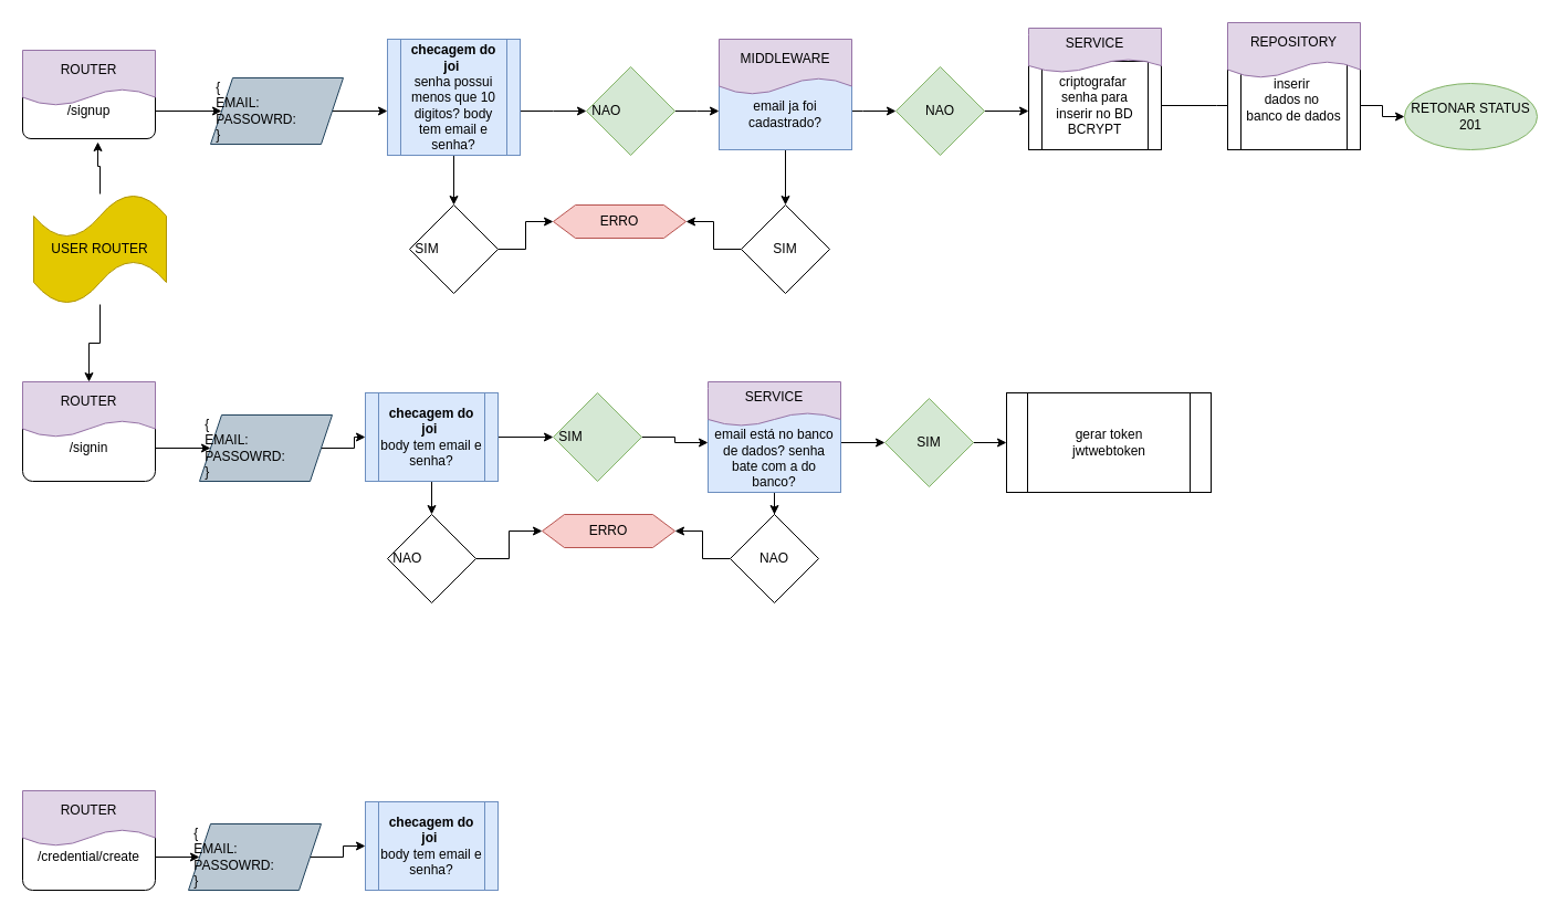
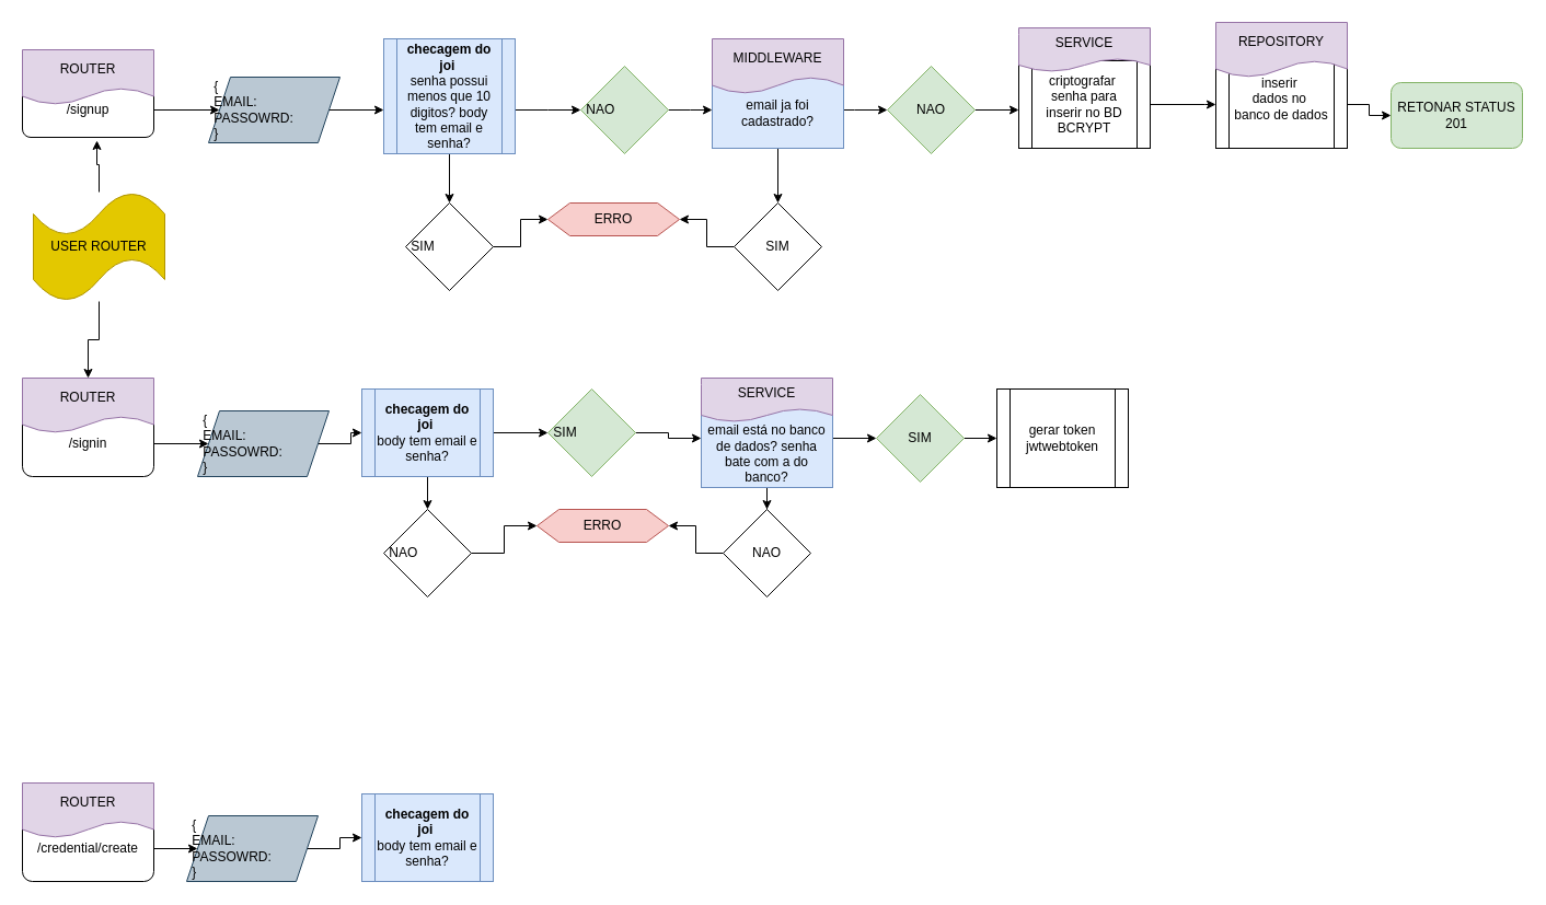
  <mxCell id="0" />
  <mxCell id="1" parent="0" />
  <mxCell id="2" value="" style="edgeStyle=orthogonalEdgeStyle;rounded=0;orthogonalLoop=1;jettySize=auto;html=1;" parent="1" source="3" target="6" edge="1"><mxGeometry relative="1" as="geometry" /></mxCell>
  <mxCell id="3" value="/signup&lt;br&gt;" style="rounded=1;whiteSpace=wrap;html=1;" parent="1" vertex="1"><mxGeometry x="20" y="75" width="120" height="50" as="geometry" /></mxCell>
  <mxCell id="4" value="ROUTER" style="shape=document;whiteSpace=wrap;html=1;boundedLbl=1;fillColor=#e1d5e7;strokeColor=#9673a6;" parent="1" vertex="1"><mxGeometry x="20" y="45" width="120" height="50" as="geometry" /></mxCell>
  <mxCell id="5" value="" style="edgeStyle=orthogonalEdgeStyle;rounded=0;orthogonalLoop=1;jettySize=auto;html=1;" parent="1" source="6" target="9" edge="1"><mxGeometry relative="1" as="geometry"><Array as="points"><mxPoint x="350" y="100" /><mxPoint x="350" y="100" /></Array></mxGeometry></mxCell>
  <mxCell id="6" value="&lt;div style=&quot;&quot;&gt;&lt;span style=&quot;background-color: initial;&quot;&gt;&lt;span style=&quot;white-space: pre;&quot;&gt; &lt;/span&gt;{&lt;/span&gt;&lt;/div&gt;&lt;div style=&quot;&quot;&gt;&lt;span style=&quot;background-color: initial;&quot;&gt;&lt;span style=&quot;white-space: pre;&quot;&gt; &lt;/span&gt;EMAIL:&amp;nbsp;&lt;/span&gt;&lt;/div&gt;&lt;div style=&quot;&quot;&gt;&lt;span style=&quot;background-color: initial;&quot;&gt;&lt;span style=&quot;white-space: pre;&quot;&gt; &lt;/span&gt;PASSOWRD:&lt;/span&gt;&lt;/div&gt;&lt;div style=&quot;&quot;&gt;&lt;span style=&quot;background-color: initial;&quot;&gt;&lt;span style=&quot;white-space: pre;&quot;&gt; &lt;/span&gt;}&lt;/span&gt;&lt;/div&gt;" style="shape=parallelogram;perimeter=parallelogramPerimeter;whiteSpace=wrap;html=1;fixedSize=1;align=left;fillColor=#bac8d3;strokeColor=#23445d;" parent="1" vertex="1"><mxGeometry x="190" y="70" width="120" height="60" as="geometry" /></mxCell>
  <mxCell id="7" value="" style="edgeStyle=orthogonalEdgeStyle;rounded=0;orthogonalLoop=1;jettySize=auto;html=1;" parent="1" source="9" target="11" edge="1"><mxGeometry relative="1" as="geometry" /></mxCell>
  <mxCell id="8" value="" style="edgeStyle=orthogonalEdgeStyle;rounded=0;orthogonalLoop=1;jettySize=auto;html=1;" parent="1" source="9" target="13" edge="1"><mxGeometry relative="1" as="geometry"><Array as="points"><mxPoint x="500" y="100" /><mxPoint x="500" y="100" /></Array></mxGeometry></mxCell>
  <mxCell id="9" value="&lt;b&gt;checagem do joi&lt;/b&gt;&amp;nbsp;&lt;br&gt;senha possui menos que 10 digitos? body tem email e senha?" style="shape=process;whiteSpace=wrap;html=1;backgroundOutline=1;align=center;fillColor=#dae8fc;strokeColor=#6c8ebf;" parent="1" vertex="1"><mxGeometry x="350" y="35" width="120" height="105" as="geometry" /></mxCell>
  <mxCell id="10" value="" style="edgeStyle=orthogonalEdgeStyle;rounded=0;orthogonalLoop=1;jettySize=auto;html=1;" parent="1" source="11" target="22" edge="1"><mxGeometry relative="1" as="geometry" /></mxCell>
  <mxCell id="11" value="&lt;span style=&quot;white-space: pre;&quot;&gt; &lt;/span&gt;SIM" style="rhombus;whiteSpace=wrap;html=1;align=left;" parent="1" vertex="1"><mxGeometry x="370" y="185" width="80" height="80" as="geometry" /></mxCell>
  <mxCell id="12" value="" style="edgeStyle=orthogonalEdgeStyle;rounded=0;orthogonalLoop=1;jettySize=auto;html=1;" parent="1" source="13" edge="1"><mxGeometry relative="1" as="geometry"><mxPoint x="650" y="100" as="targetPoint" /></mxGeometry></mxCell>
  <mxCell id="13" value="&lt;span style=&quot;white-space: pre;&quot;&gt; &lt;/span&gt;NAO" style="rhombus;whiteSpace=wrap;html=1;align=left;fillColor=#d5e8d4;strokeColor=#82b366;" parent="1" vertex="1"><mxGeometry x="530" y="60" width="80" height="80" as="geometry" /></mxCell>
  <mxCell id="14" value="" style="edgeStyle=orthogonalEdgeStyle;rounded=0;orthogonalLoop=1;jettySize=auto;html=1;" parent="1" source="16" target="19" edge="1"><mxGeometry relative="1" as="geometry"><Array as="points"><mxPoint x="780" y="100" /><mxPoint x="780" y="100" /></Array></mxGeometry></mxCell>
  <mxCell id="15" value="" style="edgeStyle=orthogonalEdgeStyle;rounded=0;orthogonalLoop=1;jettySize=auto;html=1;" parent="1" source="16" target="21" edge="1"><mxGeometry relative="1" as="geometry" /></mxCell>
  <mxCell id="16" value="&lt;div style=&quot;&quot;&gt;&lt;span style=&quot;background-color: initial;&quot;&gt;email ja foi cadastrado?&lt;/span&gt;&lt;/div&gt;" style="whiteSpace=wrap;html=1;align=center;fillColor=#dae8fc;strokeColor=#6c8ebf;" parent="1" vertex="1"><mxGeometry x="650" y="70" width="120" height="65" as="geometry" /></mxCell>
  <mxCell id="17" value="MIDDLEWARE" style="shape=document;whiteSpace=wrap;html=1;boundedLbl=1;fillColor=#e1d5e7;strokeColor=#9673a6;" parent="1" vertex="1"><mxGeometry x="650" y="35" width="120" height="50" as="geometry" /></mxCell>
  <mxCell id="18" value="" style="edgeStyle=orthogonalEdgeStyle;rounded=0;orthogonalLoop=1;jettySize=auto;html=1;" parent="1" source="19" edge="1"><mxGeometry relative="1" as="geometry"><mxPoint x="930" y="100" as="targetPoint" /><Array as="points"><mxPoint x="927" y="100" /></Array></mxGeometry></mxCell>
  <mxCell id="19" value="NAO&lt;br&gt;" style="rhombus;whiteSpace=wrap;html=1;fillColor=#d5e8d4;strokeColor=#82b366;" parent="1" vertex="1"><mxGeometry x="810" y="60" width="80" height="80" as="geometry" /></mxCell>
  <mxCell id="20" value="" style="edgeStyle=orthogonalEdgeStyle;rounded=0;orthogonalLoop=1;jettySize=auto;html=1;" parent="1" source="21" target="22" edge="1"><mxGeometry relative="1" as="geometry" /></mxCell>
  <mxCell id="21" value="SIM" style="rhombus;whiteSpace=wrap;html=1;" parent="1" vertex="1"><mxGeometry x="670" y="185" width="80" height="80" as="geometry" /></mxCell>
  <mxCell id="22" value="ERRO" style="shape=hexagon;perimeter=hexagonPerimeter2;whiteSpace=wrap;html=1;fixedSize=1;fillColor=#f8cecc;strokeColor=#b85450;" parent="1" vertex="1"><mxGeometry x="500" y="185" width="120" height="30" as="geometry" /></mxCell>
- <mxCell id="23" value="" style="edgeStyle=orthogonalEdgeStyle;rounded=0;orthogonalLoop=1;jettySize=auto;html=1;endArrow=none;" parent="1" source="24" target="26" edge="1"><mxGeometry relative="1" as="geometry"><mxPoint x="1130" y="95" as="targetPoint" /><Array as="points"><mxPoint x="1100" y="95" /><mxPoint x="1100" y="95" /></Array></mxGeometry></mxCell>
+ <mxCell id="23" value="" style="edgeStyle=orthogonalEdgeStyle;rounded=0;orthogonalLoop=1;jettySize=auto;html=1;" parent="1" source="24" target="26" edge="1"><mxGeometry relative="1" as="geometry"><mxPoint x="1130" y="95" as="targetPoint" /><Array as="points"><mxPoint x="1100" y="95" /><mxPoint x="1100" y="95" /></Array></mxGeometry></mxCell>
  <mxCell id="24" value="criptografar&amp;nbsp;&lt;br&gt;senha para inserir no BD&lt;br&gt;BCRYPT" style="shape=process;whiteSpace=wrap;html=1;backgroundOutline=1;" parent="1" vertex="1"><mxGeometry x="930" y="55" width="120" height="80" as="geometry" /></mxCell>
  <mxCell id="25" value="" style="edgeStyle=orthogonalEdgeStyle;rounded=0;orthogonalLoop=1;jettySize=auto;html=1;" parent="1" source="26" target="27" edge="1"><mxGeometry relative="1" as="geometry"><Array as="points"><mxPoint x="1250" y="95" /><mxPoint x="1250" y="105" /></Array></mxGeometry></mxCell>
  <mxCell id="26" value="inserir&amp;nbsp;&lt;br&gt;dados no&amp;nbsp;&lt;br&gt;banco de dados" style="shape=process;whiteSpace=wrap;html=1;backgroundOutline=1;" parent="1" vertex="1"><mxGeometry x="1110" y="45" width="120" height="90" as="geometry" /></mxCell>
- <mxCell id="27" value="RETONAR STATUS 201" style="ellipse;whiteSpace=wrap;html=1;fillColor=#d5e8d4;strokeColor=#82b366;" parent="1" vertex="1"><mxGeometry x="1270" y="75" width="120" height="60" as="geometry" /></mxCell>
+ <mxCell id="27" value="RETONAR STATUS 201" style="rounded=1;whiteSpace=wrap;html=1;fillColor=#d5e8d4;strokeColor=#82b366;" parent="1" vertex="1"><mxGeometry x="1270" y="75" width="120" height="60" as="geometry" /></mxCell>
  <mxCell id="28" value="SERVICE" style="shape=document;whiteSpace=wrap;html=1;boundedLbl=1;fillColor=#e1d5e7;strokeColor=#9673a6;" parent="1" vertex="1"><mxGeometry x="930" y="25" width="120" height="40" as="geometry" /></mxCell>
  <mxCell id="29" value="" style="edgeStyle=orthogonalEdgeStyle;rounded=0;orthogonalLoop=1;jettySize=auto;html=1;" parent="1" source="30" target="33" edge="1"><mxGeometry relative="1" as="geometry" /></mxCell>
  <mxCell id="30" value="/signin" style="rounded=1;whiteSpace=wrap;html=1;" parent="1" vertex="1"><mxGeometry x="20" y="375" width="120" height="60" as="geometry" /></mxCell>
  <mxCell id="31" value="ROUTER" style="shape=document;whiteSpace=wrap;html=1;boundedLbl=1;fillColor=#e1d5e7;strokeColor=#9673a6;" parent="1" vertex="1"><mxGeometry x="20" y="345" width="120" height="50" as="geometry" /></mxCell>
  <mxCell id="32" value="" style="edgeStyle=orthogonalEdgeStyle;rounded=0;orthogonalLoop=1;jettySize=auto;html=1;" parent="1" source="33" target="36" edge="1"><mxGeometry relative="1" as="geometry" /></mxCell>
  <mxCell id="33" value="&lt;div style=&quot;&quot;&gt;&lt;span style=&quot;background-color: initial;&quot;&gt;&lt;span style=&quot;white-space: pre;&quot;&gt; &lt;/span&gt;{&lt;/span&gt;&lt;/div&gt;&lt;div style=&quot;&quot;&gt;&lt;span style=&quot;background-color: initial;&quot;&gt;&lt;span style=&quot;white-space: pre;&quot;&gt; &lt;/span&gt;EMAIL:&amp;nbsp;&lt;/span&gt;&lt;/div&gt;&lt;div style=&quot;&quot;&gt;&lt;span style=&quot;background-color: initial;&quot;&gt;&lt;span style=&quot;white-space: pre;&quot;&gt; &lt;/span&gt;PASSOWRD:&lt;/span&gt;&lt;/div&gt;&lt;div style=&quot;&quot;&gt;&lt;span style=&quot;background-color: initial;&quot;&gt;&lt;span style=&quot;white-space: pre;&quot;&gt; &lt;/span&gt;}&lt;/span&gt;&lt;/div&gt;" style="shape=parallelogram;perimeter=parallelogramPerimeter;whiteSpace=wrap;html=1;fixedSize=1;align=left;fillColor=#bac8d3;strokeColor=#23445d;" parent="1" vertex="1"><mxGeometry x="180" y="375" width="120" height="60" as="geometry" /></mxCell>
  <mxCell id="34" value="" style="edgeStyle=orthogonalEdgeStyle;rounded=0;orthogonalLoop=1;jettySize=auto;html=1;" parent="1" source="36" target="38" edge="1"><mxGeometry relative="1" as="geometry" /></mxCell>
  <mxCell id="35" value="" style="edgeStyle=orthogonalEdgeStyle;rounded=0;orthogonalLoop=1;jettySize=auto;html=1;" parent="1" source="36" target="41" edge="1"><mxGeometry relative="1" as="geometry" /></mxCell>
  <mxCell id="36" value="&lt;b&gt;checagem do joi&lt;/b&gt;&amp;nbsp;&lt;br&gt;body tem email e senha?" style="shape=process;whiteSpace=wrap;html=1;backgroundOutline=1;align=center;fillColor=#dae8fc;strokeColor=#6c8ebf;" parent="1" vertex="1"><mxGeometry x="330" y="355" width="120" height="80" as="geometry" /></mxCell>
  <mxCell id="37" value="" style="edgeStyle=orthogonalEdgeStyle;rounded=0;orthogonalLoop=1;jettySize=auto;html=1;" parent="1" source="38" target="39" edge="1"><mxGeometry relative="1" as="geometry" /></mxCell>
  <mxCell id="38" value="&lt;span style=&quot;white-space: pre;&quot;&gt; &lt;/span&gt;NAO" style="rhombus;whiteSpace=wrap;html=1;align=left;" parent="1" vertex="1"><mxGeometry x="350" y="465" width="80" height="80" as="geometry" /></mxCell>
  <mxCell id="39" value="ERRO" style="shape=hexagon;perimeter=hexagonPerimeter2;whiteSpace=wrap;html=1;fixedSize=1;fillColor=#f8cecc;strokeColor=#b85450;" parent="1" vertex="1"><mxGeometry x="490" y="465" width="120" height="30" as="geometry" /></mxCell>
  <mxCell id="40" value="" style="edgeStyle=orthogonalEdgeStyle;rounded=0;orthogonalLoop=1;jettySize=auto;html=1;" parent="1" source="41" target="44" edge="1"><mxGeometry relative="1" as="geometry" /></mxCell>
  <mxCell id="41" value="&lt;span style=&quot;white-space: pre;&quot;&gt; &lt;/span&gt;SIM" style="rhombus;whiteSpace=wrap;html=1;align=left;fillColor=#d5e8d4;strokeColor=#82b366;" parent="1" vertex="1"><mxGeometry x="500" y="355" width="80" height="80" as="geometry" /></mxCell>
  <mxCell id="42" value="" style="edgeStyle=orthogonalEdgeStyle;rounded=0;orthogonalLoop=1;jettySize=auto;html=1;" parent="1" source="44" target="46" edge="1"><mxGeometry relative="1" as="geometry" /></mxCell>
  <mxCell id="43" value="" style="edgeStyle=orthogonalEdgeStyle;rounded=0;orthogonalLoop=1;jettySize=auto;html=1;" parent="1" source="44" target="49" edge="1"><mxGeometry relative="1" as="geometry" /></mxCell>
  <mxCell id="44" value="&lt;div style=&quot;&quot;&gt;&lt;br&gt;&lt;/div&gt;&lt;div style=&quot;&quot;&gt;&lt;br&gt;&lt;/div&gt;&lt;div style=&quot;&quot;&gt;email está no banco de dados? senha bate com a do banco?&lt;/div&gt;" style="whiteSpace=wrap;html=1;align=center;fillColor=#dae8fc;strokeColor=#6c8ebf;" parent="1" vertex="1"><mxGeometry x="640" y="355" width="120" height="90" as="geometry" /></mxCell>
  <mxCell id="45" value="" style="edgeStyle=orthogonalEdgeStyle;rounded=0;orthogonalLoop=1;jettySize=auto;html=1;" parent="1" source="46" target="39" edge="1"><mxGeometry relative="1" as="geometry" /></mxCell>
  <mxCell id="46" value="NAO" style="rhombus;whiteSpace=wrap;html=1;" parent="1" vertex="1"><mxGeometry x="660" y="465" width="80" height="80" as="geometry" /></mxCell>
  <mxCell id="47" value="SERVICE" style="shape=document;whiteSpace=wrap;html=1;boundedLbl=1;fillColor=#e1d5e7;strokeColor=#9673a6;" parent="1" vertex="1"><mxGeometry x="640" y="345" width="120" height="40" as="geometry" /></mxCell>
  <mxCell id="48" value="" style="edgeStyle=orthogonalEdgeStyle;rounded=0;orthogonalLoop=1;jettySize=auto;html=1;" parent="1" source="49" target="50" edge="1"><mxGeometry relative="1" as="geometry" /></mxCell>
  <mxCell id="49" value="SIM" style="rhombus;whiteSpace=wrap;html=1;fillColor=#d5e8d4;strokeColor=#82b366;" parent="1" vertex="1"><mxGeometry x="800" y="360" width="80" height="80" as="geometry" /></mxCell>
- <mxCell id="50" value="gerar token&lt;br&gt;jwtwebtoken" style="shape=process;whiteSpace=wrap;html=1;backgroundOutline=1;" parent="1" vertex="1"><mxGeometry x="910" y="355" width="185" height="90" as="geometry" /></mxCell>
+ <mxCell id="50" value="gerar token&lt;br&gt;jwtwebtoken" style="shape=process;whiteSpace=wrap;html=1;backgroundOutline=1;" parent="1" vertex="1"><mxGeometry x="910" y="355" width="120" height="90" as="geometry" /></mxCell>
  <mxCell id="51" value="" style="edgeStyle=orthogonalEdgeStyle;rounded=0;orthogonalLoop=1;jettySize=auto;html=1;" parent="1" source="53" target="31" edge="1"><mxGeometry relative="1" as="geometry" /></mxCell>
  <mxCell id="52" style="edgeStyle=orthogonalEdgeStyle;rounded=0;orthogonalLoop=1;jettySize=auto;html=1;entryX=0.567;entryY=1.06;entryDx=0;entryDy=0;entryPerimeter=0;" parent="1" source="53" target="3" edge="1"><mxGeometry relative="1" as="geometry" /></mxCell>
  <mxCell id="53" value="USER ROUTER" style="shape=tape;whiteSpace=wrap;html=1;fillColor=#e3c800;fontColor=#000000;strokeColor=#B09500;" parent="1" vertex="1"><mxGeometry x="30" y="175" width="120" height="100" as="geometry" /></mxCell>
  <mxCell id="54" value="REPOSITORY" style="shape=document;whiteSpace=wrap;html=1;boundedLbl=1;fillColor=#e1d5e7;strokeColor=#9673a6;" parent="1" vertex="1"><mxGeometry x="1110" y="20" width="120" height="50" as="geometry" /></mxCell>
  <mxCell id="55" value="" style="edgeStyle=orthogonalEdgeStyle;rounded=0;orthogonalLoop=1;jettySize=auto;html=1;" parent="1" source="56" target="59" edge="1"><mxGeometry relative="1" as="geometry" /></mxCell>
  <mxCell id="56" value="/credential/create" style="rounded=1;whiteSpace=wrap;html=1;" parent="1" vertex="1"><mxGeometry x="20" y="745" width="120" height="60" as="geometry" /></mxCell>
  <mxCell id="57" value="ROUTER" style="shape=document;whiteSpace=wrap;html=1;boundedLbl=1;fillColor=#e1d5e7;strokeColor=#9673a6;" parent="1" vertex="1"><mxGeometry x="20" y="715" width="120" height="50" as="geometry" /></mxCell>
  <mxCell id="58" value="" style="edgeStyle=orthogonalEdgeStyle;rounded=0;orthogonalLoop=1;jettySize=auto;html=1;" parent="1" source="59" target="60" edge="1"><mxGeometry relative="1" as="geometry" /></mxCell>
  <mxCell id="59" value="&lt;div style=&quot;&quot;&gt;&lt;span style=&quot;background-color: initial;&quot;&gt;&lt;span style=&quot;white-space: pre;&quot;&gt; &lt;/span&gt;{&lt;/span&gt;&lt;/div&gt;&lt;div style=&quot;&quot;&gt;&lt;span style=&quot;background-color: initial;&quot;&gt;&lt;span style=&quot;white-space: pre;&quot;&gt; &lt;/span&gt;EMAIL:&amp;nbsp;&lt;/span&gt;&lt;/div&gt;&lt;div style=&quot;&quot;&gt;&lt;span style=&quot;background-color: initial;&quot;&gt;&lt;span style=&quot;white-space: pre;&quot;&gt; &lt;/span&gt;PASSOWRD:&lt;/span&gt;&lt;/div&gt;&lt;div style=&quot;&quot;&gt;&lt;span style=&quot;background-color: initial;&quot;&gt;&lt;span style=&quot;white-space: pre;&quot;&gt; &lt;/span&gt;}&lt;/span&gt;&lt;/div&gt;" style="shape=parallelogram;perimeter=parallelogramPerimeter;whiteSpace=wrap;html=1;fixedSize=1;align=left;fillColor=#bac8d3;strokeColor=#23445d;" parent="1" vertex="1"><mxGeometry x="170" y="745" width="120" height="60" as="geometry" /></mxCell>
  <mxCell id="60" value="&lt;b&gt;checagem do joi&lt;/b&gt;&amp;nbsp;&lt;br&gt;body tem email e senha?" style="shape=process;whiteSpace=wrap;html=1;backgroundOutline=1;align=center;fillColor=#dae8fc;strokeColor=#6c8ebf;" parent="1" vertex="1"><mxGeometry x="330" y="725" width="120" height="80" as="geometry" /></mxCell>
